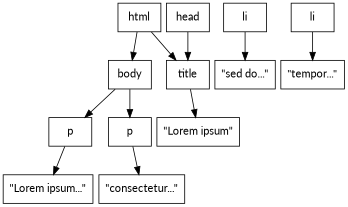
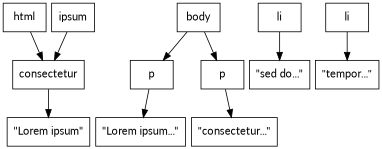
  digraph {
    fontname=Lato
    nodesep=0.1
    ranksep=0.5
    node [fontname=Lato shape=box]
    edge [fontname=Lato]
    html
    body
-   title
-   head
+   title [label=consectetur]
+   head [label=ipsum]
    n5 [label=p]
    n6 [label=p]
    "\"Lorem ipsum\""
    "\"Lorem ipsum...\""
    "\"consectetur...\""
    n10 [label=li]
    "\"sed do...\""
    n12 [label=li]
    "\"tempor...\""
-   html -> body
    html -> title
    body -> n5
    body -> n6
    title -> "\"Lorem ipsum\""
    head -> title
    n5 -> "\"Lorem ipsum...\""
    n6 -> "\"consectetur...\""
    n10 -> "\"sed do...\""
    n12 -> "\"tempor...\""
  }
